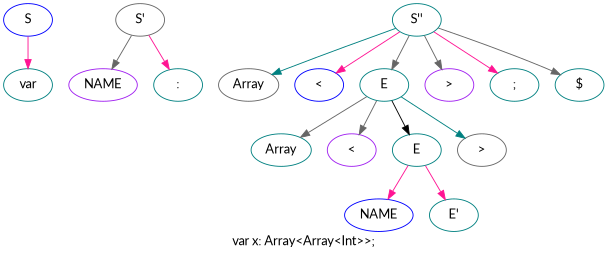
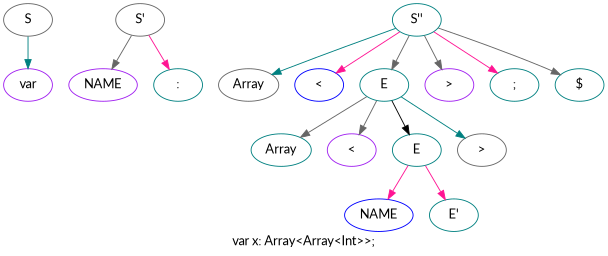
  digraph {
    fontname=Lato
    label="var x: Array<Array<Int>>;"
    node [color=teal fontname=Lato]
    edge [color=deeppink fontname=Lato]
-   n1 [color=blue label=S]
-   n2 [label=var]
+   n1 [color=gray40 label=S]
+   n2 [color=purple label=var]
    n3 [color=gray40 label="S'"]
    n4 [color=purple label=NAME]
    n5 [label=":"]
    n6 [label="S''"]
    n7 [color=gray40 label=Array]
    n8 [color=blue label="<"]
    n9 [label=E]
    n10 [color=purple label=">"]
    n11 [label=";"]
    n12 [label="$"]
    n13 [label=Array]
    n14 [color=purple label="<"]
    n15 [label=E]
    n16 [color=gray40 label=">"]
    n17 [color=blue label=NAME]
    n18 [label="E'"]
-   n1 -> n2
+   n1 -> n2 [color=teal]
    n3 -> n4 [color=gray40]
    n3 -> n5
    n6 -> n7 [color=teal]
    n6 -> n8
    n6 -> n9 [color=gray40]
    n6 -> n10 [color=gray40]
    n6 -> n11
    n6 -> n12 [color=gray40]
    n9 -> n13 [color=gray40]
    n9 -> n14 [color=gray40]
    n9 -> n15 [color=black]
    n9 -> n16 [color=teal]
    n15 -> n17
    n15 -> n18
  }
